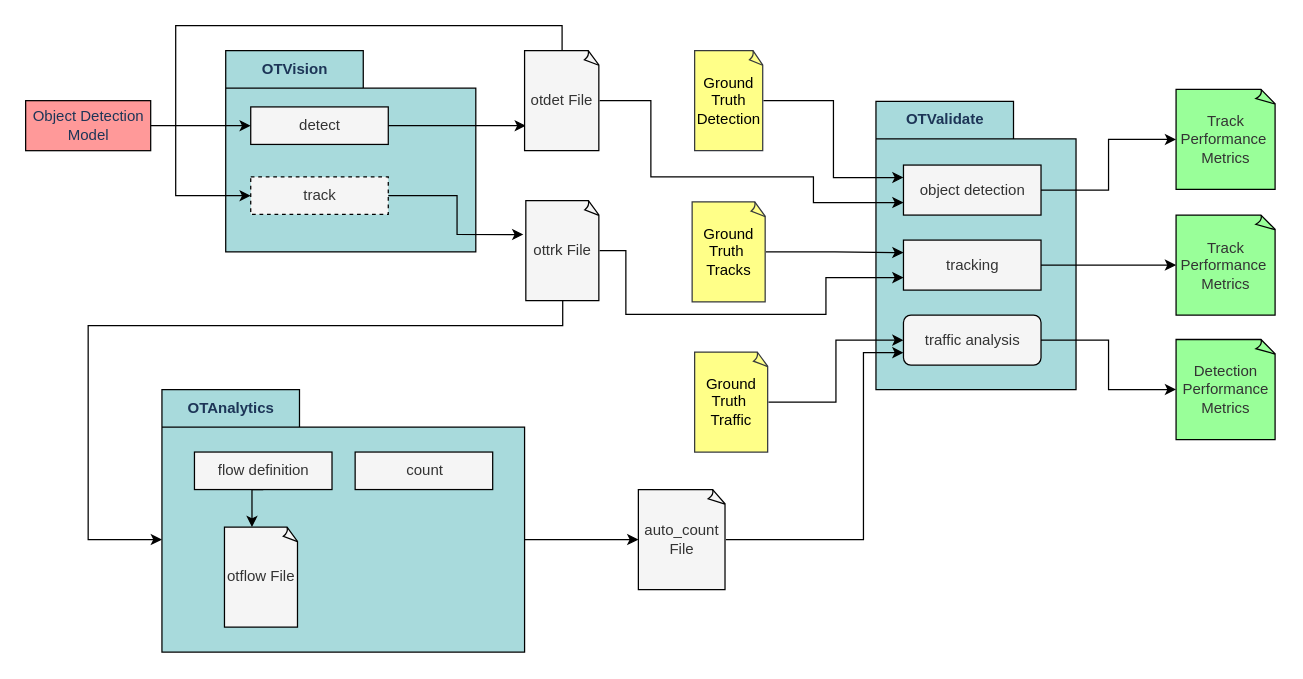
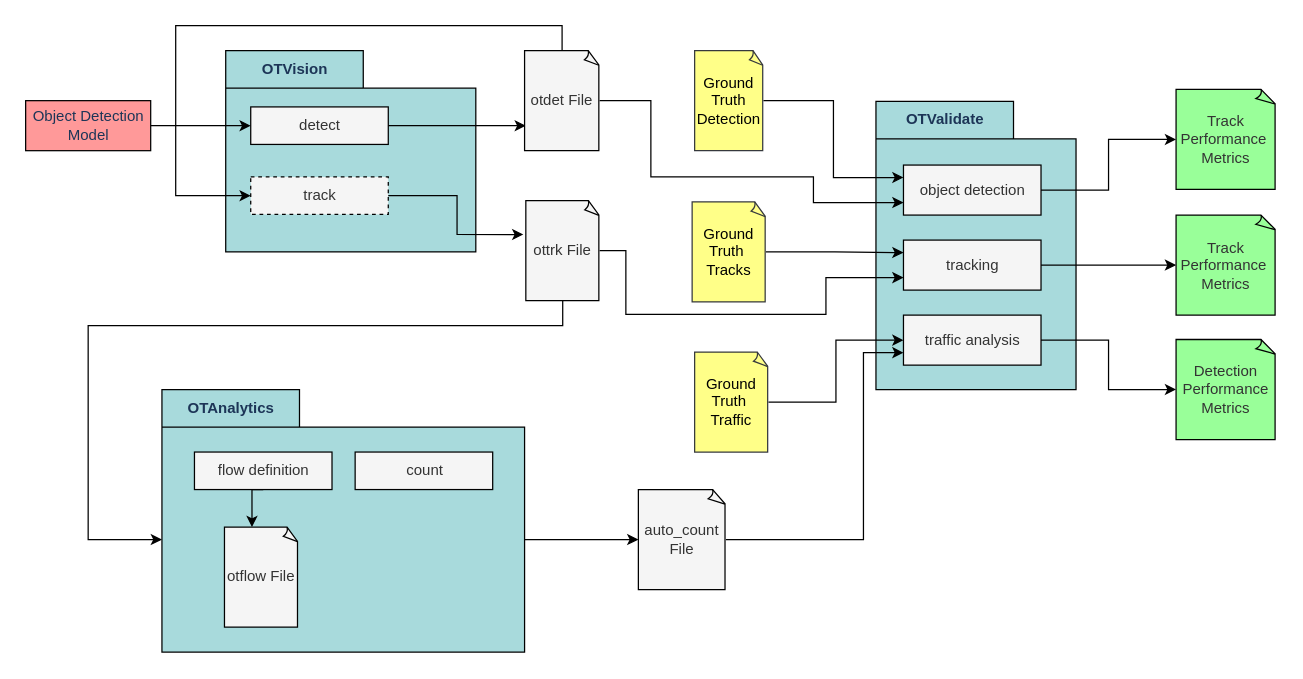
  <mxCell id="0" />
  <mxCell id="1" parent="0" />
  <mxCell id="2" value="OTVision" style="shape=folder;fontStyle=1;tabWidth=110;tabHeight=30;tabPosition=left;html=1;boundedLbl=1;labelInHeader=1;container=1;collapsible=0;recursiveResize=0;fillColor=#A8DADC;fontColor=#1D3557;strokeColor=#000000;" parent="1" vertex="1"><mxGeometry x="180" y="40" width="200" height="161" as="geometry" /></mxCell>
  <mxCell id="3" value="detect" style="html=1;fillColor=#f5f5f5;fontColor=#333333;strokeColor=#000000;" parent="2" vertex="1"><mxGeometry width="110" height="30" relative="1" as="geometry"><mxPoint x="20" y="45" as="offset" /></mxGeometry></mxCell>
  <mxCell id="4" value="track" style="html=1;fillColor=#f5f5f5;fontColor=#333333;strokeColor=#000000;dashed=1;" parent="2" vertex="1"><mxGeometry x="20" y="101" width="110" height="30" as="geometry" /></mxCell>
  <mxCell id="5" style="edgeStyle=orthogonalEdgeStyle;rounded=0;orthogonalLoop=1;jettySize=auto;html=1;exitX=1;exitY=0.5;exitDx=0;exitDy=0;entryX=0.017;entryY=0.75;entryDx=0;entryDy=0;entryPerimeter=0;strokeColor=#000000;" parent="2" source="3" target="9" edge="1"><mxGeometry relative="1" as="geometry"><Array as="points" /></mxGeometry></mxCell>
  <mxCell id="6" style="edgeStyle=orthogonalEdgeStyle;rounded=0;orthogonalLoop=1;jettySize=auto;html=1;exitX=1;exitY=0.5;exitDx=0;exitDy=0;entryX=0;entryY=0.5;entryDx=0;entryDy=0;strokeColor=#000000;" parent="1" source="7" target="3" edge="1"><mxGeometry relative="1" as="geometry" /></mxCell>
  <mxCell id="7" value="Object Detection &lt;br&gt;Model" style="html=1;dashed=0;whitespace=wrap;fontColor=#1D3557;strokeColor=#000000;fillColor=#FF9999;" parent="1" vertex="1"><mxGeometry x="20" y="80" width="100" height="40" as="geometry" /></mxCell>
  <mxCell id="8" style="edgeStyle=orthogonalEdgeStyle;rounded=0;orthogonalLoop=1;jettySize=auto;html=1;exitX=0.5;exitY=0;exitDx=0;exitDy=0;exitPerimeter=0;entryX=0;entryY=0.5;entryDx=0;entryDy=0;strokeColor=#000000;" parent="1" source="9" target="4" edge="1"><mxGeometry relative="1" as="geometry"><Array as="points"><mxPoint x="449" y="20" /><mxPoint x="140" y="20" /><mxPoint x="140" y="156" /></Array></mxGeometry></mxCell>
  <mxCell id="9" value="otdet File" style="whiteSpace=wrap;html=1;shape=mxgraph.basic.document;fillColor=#f5f5f5;fontColor=#333333;strokeColor=#000000;" parent="1" vertex="1"><mxGeometry x="419" y="40" width="60" height="80" as="geometry" /></mxCell>
  <mxCell id="10" style="edgeStyle=orthogonalEdgeStyle;rounded=0;orthogonalLoop=1;jettySize=auto;html=1;exitX=1;exitY=0.5;exitDx=0;exitDy=0;entryX=-0.034;entryY=0.338;entryDx=0;entryDy=0;entryPerimeter=0;fillColor=#A8DADC;labelBackgroundColor=#F1FAEE;fontColor=#1D3557;strokeColor=#000000;" parent="1" source="4" target="27" edge="1"><mxGeometry relative="1" as="geometry" /></mxCell>
  <mxCell id="11" value="auto_count&lt;br&gt;File" style="whiteSpace=wrap;html=1;shape=mxgraph.basic.document;fillColor=#f5f5f5;fontColor=#333333;strokeColor=#000000;" parent="1" vertex="1"><mxGeometry x="510" y="391" width="70" height="80" as="geometry" /></mxCell>
  <mxCell id="12" value="OTValidate" style="shape=folder;fontStyle=1;tabWidth=110;tabHeight=30;tabPosition=left;html=1;boundedLbl=1;labelInHeader=1;container=1;collapsible=0;recursiveResize=0;fillColor=#A8DADC;fontColor=#1D3557;strokeColor=#000000;" parent="1" vertex="1"><mxGeometry x="700" y="80.5" width="160" height="230.5" as="geometry" /></mxCell>
  <mxCell id="13" value="object detection" style="html=1;fillColor=#f5f5f5;fontColor=#333333;strokeColor=#000000;" parent="12" vertex="1"><mxGeometry width="110" height="40" relative="1" as="geometry"><mxPoint x="22" y="51" as="offset" /></mxGeometry></mxCell>
- <mxCell id="14" value="traffic analysis" style="html=1;fillColor=#f5f5f5;fontColor=#333333;strokeColor=#000000;rounded=1;" parent="12" vertex="1"><mxGeometry x="22" y="171" width="110" height="40" as="geometry" /></mxCell>
+ <mxCell id="14" value="traffic analysis" style="html=1;fillColor=#f5f5f5;fontColor=#333333;strokeColor=#000000;" parent="12" vertex="1"><mxGeometry x="22" y="171" width="110" height="40" as="geometry" /></mxCell>
  <mxCell id="15" value="tracking" style="html=1;fillColor=#f5f5f5;fontColor=#333333;strokeColor=#000000;" parent="12" vertex="1"><mxGeometry x="22" y="111" width="110" height="40" as="geometry" /></mxCell>
  <mxCell id="16" style="edgeStyle=orthogonalEdgeStyle;rounded=0;orthogonalLoop=1;jettySize=auto;html=1;exitX=1;exitY=0.5;exitDx=0;exitDy=0;entryX=0;entryY=0.5;entryDx=0;entryDy=0;entryPerimeter=0;strokeColor=#000000;" parent="12" source="13" target="19" edge="1"><mxGeometry relative="1" as="geometry" /></mxCell>
  <mxCell id="17" value="Detection Performance Metrics" style="whiteSpace=wrap;html=1;shape=mxgraph.basic.document;fontColor=#333333;strokeColor=#000000;fillColor=#99FF99;" parent="1" vertex="1"><mxGeometry x="940" y="271" width="80" height="80" as="geometry" /></mxCell>
  <mxCell id="18" value="Track Performance&amp;nbsp;&lt;br&gt;Metrics" style="whiteSpace=wrap;html=1;shape=mxgraph.basic.document;fontColor=#333333;strokeColor=#000000;fillColor=#99FF99;" parent="1" vertex="1"><mxGeometry x="940" y="171.5" width="80" height="80" as="geometry" /></mxCell>
  <mxCell id="19" value="Track Performance&amp;nbsp;&lt;br&gt;Metrics" style="whiteSpace=wrap;html=1;shape=mxgraph.basic.document;fontColor=#333333;strokeColor=#000000;fillColor=#99FF99;" parent="1" vertex="1"><mxGeometry x="940" y="71" width="80" height="80" as="geometry" /></mxCell>
  <mxCell id="20" style="edgeStyle=orthogonalEdgeStyle;rounded=0;orthogonalLoop=1;jettySize=auto;html=1;exitX=1;exitY=0.5;exitDx=0;exitDy=0;exitPerimeter=0;entryX=0;entryY=0.25;entryDx=0;entryDy=0;strokeColor=#000000;" parent="1" source="21" target="13" edge="1"><mxGeometry relative="1" as="geometry" /></mxCell>
  <mxCell id="21" value="Ground Truth Detection" style="whiteSpace=wrap;html=1;shape=mxgraph.basic.document;fillColor=#ffff88;strokeColor=#36393d;fontColor=#000000;" parent="1" vertex="1"><mxGeometry x="555" y="40" width="55" height="80" as="geometry" /></mxCell>
  <mxCell id="22" style="edgeStyle=orthogonalEdgeStyle;rounded=0;orthogonalLoop=1;jettySize=auto;html=1;exitX=1;exitY=0.5;exitDx=0;exitDy=0;exitPerimeter=0;entryX=0;entryY=0.25;entryDx=0;entryDy=0;strokeColor=#000000;" parent="1" source="23" target="15" edge="1"><mxGeometry relative="1" as="geometry" /></mxCell>
  <mxCell id="23" value="Ground Truth&amp;nbsp;&lt;br&gt;Tracks" style="whiteSpace=wrap;html=1;shape=mxgraph.basic.document;fillColor=#ffff88;strokeColor=#36393d;fontColor=#000000;" parent="1" vertex="1"><mxGeometry x="553" y="161" width="59" height="80" as="geometry" /></mxCell>
  <mxCell id="24" style="edgeStyle=orthogonalEdgeStyle;rounded=0;orthogonalLoop=1;jettySize=auto;html=1;exitX=1;exitY=0.5;exitDx=0;exitDy=0;exitPerimeter=0;entryX=0;entryY=0.5;entryDx=0;entryDy=0;strokeColor=#000000;" parent="1" source="25" target="14" edge="1"><mxGeometry relative="1" as="geometry" /></mxCell>
  <mxCell id="25" value="Ground Truth&amp;nbsp;&lt;br&gt;Traffic" style="whiteSpace=wrap;html=1;shape=mxgraph.basic.document;fillColor=#ffff88;strokeColor=#36393d;fontColor=#000000;" parent="1" vertex="1"><mxGeometry x="555" y="281" width="59" height="80" as="geometry" /></mxCell>
  <mxCell id="26" style="edgeStyle=orthogonalEdgeStyle;rounded=0;orthogonalLoop=1;jettySize=auto;html=1;exitX=1;exitY=0.5;exitDx=0;exitDy=0;exitPerimeter=0;entryX=0;entryY=0.75;entryDx=0;entryDy=0;strokeColor=#000000;" parent="1" source="27" target="15" edge="1"><mxGeometry relative="1" as="geometry"><Array as="points"><mxPoint x="500" y="200" /><mxPoint x="500" y="251" /><mxPoint x="660" y="251" /><mxPoint x="660" y="222" /></Array></mxGeometry></mxCell>
  <mxCell id="27" value="ottrk File" style="whiteSpace=wrap;html=1;shape=mxgraph.basic.document;fillColor=#f5f5f5;fontColor=#333333;strokeColor=#000000;" parent="1" vertex="1"><mxGeometry x="420" y="160" width="59" height="80" as="geometry" /></mxCell>
  <mxCell id="28" style="edgeStyle=orthogonalEdgeStyle;rounded=0;orthogonalLoop=1;jettySize=auto;html=1;exitX=1;exitY=0.5;exitDx=0;exitDy=0;exitPerimeter=0;entryX=0;entryY=0.75;entryDx=0;entryDy=0;strokeColor=#000000;" parent="1" source="9" target="13" edge="1"><mxGeometry relative="1" as="geometry"><Array as="points"><mxPoint x="520" y="80" /><mxPoint x="520" y="141" /><mxPoint x="650" y="141" /><mxPoint x="650" y="162" /></Array></mxGeometry></mxCell>
  <mxCell id="29" style="edgeStyle=orthogonalEdgeStyle;rounded=0;orthogonalLoop=1;jettySize=auto;html=1;exitX=1;exitY=0.5;exitDx=0;exitDy=0;entryX=0;entryY=0.5;entryDx=0;entryDy=0;entryPerimeter=0;strokeColor=#000000;" parent="1" source="15" target="18" edge="1"><mxGeometry relative="1" as="geometry" /></mxCell>
  <mxCell id="30" style="edgeStyle=orthogonalEdgeStyle;rounded=0;orthogonalLoop=1;jettySize=auto;html=1;exitX=1;exitY=0.5;exitDx=0;exitDy=0;entryX=0;entryY=0.5;entryDx=0;entryDy=0;entryPerimeter=0;strokeColor=#000000;" parent="1" source="14" target="17" edge="1"><mxGeometry relative="1" as="geometry" /></mxCell>
  <mxCell id="31" style="edgeStyle=orthogonalEdgeStyle;rounded=0;orthogonalLoop=1;jettySize=auto;html=1;exitX=0.5;exitY=1;exitDx=0;exitDy=0;exitPerimeter=0;entryX=0;entryY=0;entryDx=0;entryDy=120;entryPerimeter=0;strokeColor=#000000;" parent="1" source="27" target="33" edge="1"><mxGeometry relative="1" as="geometry"><Array as="points"><mxPoint x="450" y="260" /><mxPoint x="70" y="260" /><mxPoint x="70" y="431" /></Array></mxGeometry></mxCell>
  <mxCell id="32" style="edgeStyle=orthogonalEdgeStyle;rounded=0;orthogonalLoop=1;jettySize=auto;html=1;exitX=0;exitY=0;exitDx=290;exitDy=120;exitPerimeter=0;entryX=0;entryY=0.5;entryDx=0;entryDy=0;entryPerimeter=0;strokeColor=#000000;" parent="1" source="33" target="11" edge="1"><mxGeometry relative="1" as="geometry" /></mxCell>
  <mxCell id="33" value="OTAnalytics" style="shape=folder;fontStyle=1;tabWidth=110;tabHeight=30;tabPosition=left;html=1;boundedLbl=1;labelInHeader=1;container=1;collapsible=0;recursiveResize=0;fillColor=#A8DADC;fontColor=#1D3557;strokeColor=#000000;" parent="1" vertex="1"><mxGeometry x="129" y="311" width="290" height="210" as="geometry" /></mxCell>
  <mxCell id="34" style="edgeStyle=orthogonalEdgeStyle;rounded=0;orthogonalLoop=1;jettySize=auto;html=1;exitX=0.5;exitY=1;exitDx=0;exitDy=0;entryX=0.373;entryY=0;entryDx=0;entryDy=0;entryPerimeter=0;strokeColor=#000000;" parent="33" source="35" target="38" edge="1"><mxGeometry relative="1" as="geometry" /></mxCell>
  <mxCell id="35" value="flow definition" style="html=1;fillColor=#f5f5f5;fontColor=#333333;strokeColor=#000000;" parent="33" vertex="1"><mxGeometry width="110" height="30" relative="1" as="geometry"><mxPoint x="26" y="50" as="offset" /></mxGeometry></mxCell>
  <mxCell id="36" value="count" style="html=1;fillColor=#f5f5f5;fontColor=#333333;strokeColor=#000000;" parent="33" vertex="1"><mxGeometry x="154.5" y="50" width="110" height="30" as="geometry" /></mxCell>
  <mxCell id="37" style="edgeStyle=orthogonalEdgeStyle;rounded=0;orthogonalLoop=1;jettySize=auto;html=1;exitX=1;exitY=0.5;exitDx=0;exitDy=0;entryX=0.017;entryY=0.75;entryDx=0;entryDy=0;entryPerimeter=0;strokeColor=#000000;" parent="33" source="35" edge="1"><mxGeometry relative="1" as="geometry"><Array as="points" /></mxGeometry></mxCell>
  <mxCell id="38" value="otflow File" style="whiteSpace=wrap;html=1;shape=mxgraph.basic.document;fillColor=#f5f5f5;fontColor=#333333;strokeColor=#000000;" parent="33" vertex="1"><mxGeometry x="50" y="110" width="59" height="80" as="geometry" /></mxCell>
  <mxCell id="39" style="edgeStyle=orthogonalEdgeStyle;rounded=0;orthogonalLoop=1;jettySize=auto;html=1;exitX=1;exitY=0.5;exitDx=0;exitDy=0;exitPerimeter=0;entryX=0;entryY=0.75;entryDx=0;entryDy=0;strokeColor=#000000;" parent="1" source="11" target="14" edge="1"><mxGeometry relative="1" as="geometry"><Array as="points"><mxPoint x="690" y="431" /><mxPoint x="690" y="282" /></Array></mxGeometry></mxCell>
